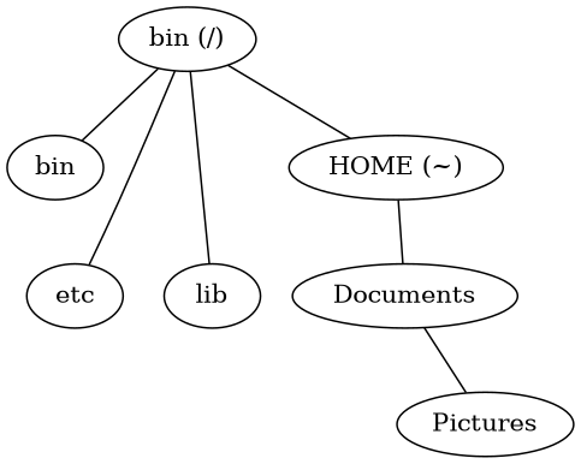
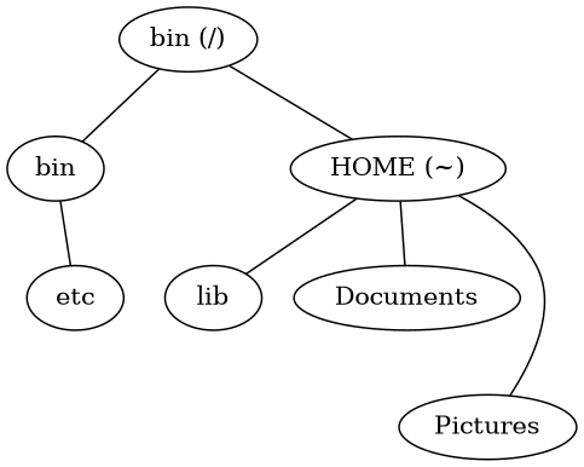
  graph {
    n1 [label="bin (/)"]
    bin
    etc
    "HOME (~)"
    lib
    Documents
    Pictures
    n1 -- bin
-   n1 -- etc
+   bin -- etc
    n1 -- "HOME (~)"
-   n1 -- lib
+   "HOME (~)" -- lib
    "HOME (~)" -- Documents
-   Documents -- Pictures
+   "HOME (~)" -- Pictures
  }
